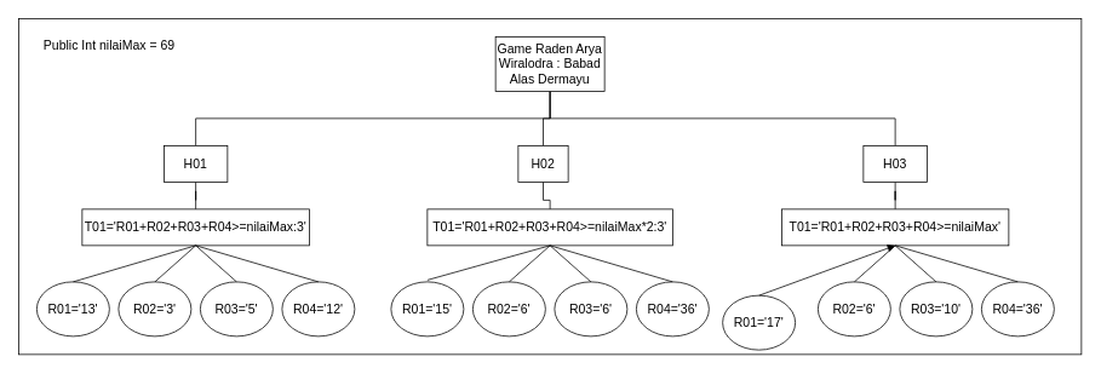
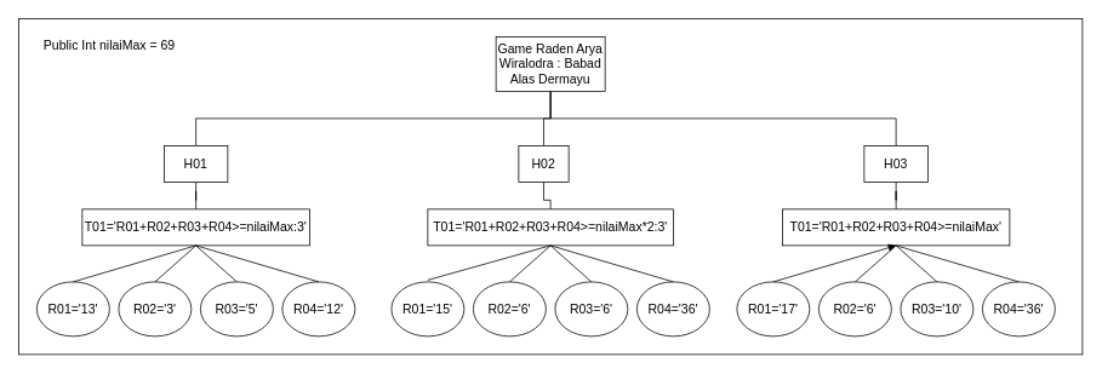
  <mxCell id="0" />
  <mxCell id="1" parent="0" />
  <mxCell id="2" value="" style="rounded=0;whiteSpace=wrap;html=1;fontSize=14;" vertex="1" parent="1"><mxGeometry y="20" width="1170" height="370" as="geometry" x="20" /></mxCell>
  <mxCell id="3" style="edgeStyle=orthogonalEdgeStyle;rounded=0;orthogonalLoop=1;jettySize=auto;html=1;entryX=0.5;entryY=0;entryDx=0;entryDy=0;fontSize=14;endArrow=none;endFill=0;" edge="1" parent="1" source="6" target="10"><mxGeometry relative="1" as="geometry" /></mxCell>
  <mxCell id="4" style="edgeStyle=orthogonalEdgeStyle;rounded=0;orthogonalLoop=1;jettySize=auto;html=1;entryX=0.5;entryY=0;entryDx=0;entryDy=0;fontSize=14;endArrow=none;endFill=0;" edge="1" parent="1" source="6" target="8"><mxGeometry relative="1" as="geometry"><Array as="points"><mxPoint x="605" y="130" /><mxPoint x="215" y="130" /></Array></mxGeometry></mxCell>
  <mxCell id="5" style="edgeStyle=orthogonalEdgeStyle;rounded=0;orthogonalLoop=1;jettySize=auto;html=1;entryX=0.5;entryY=0;entryDx=0;entryDy=0;fontSize=14;endArrow=none;endFill=0;" edge="1" parent="1" source="6" target="12"><mxGeometry relative="1" as="geometry"><Array as="points"><mxPoint x="605" y="130" /><mxPoint x="985" y="130" /></Array></mxGeometry></mxCell>
  <mxCell id="6" value="Game Raden Arya Wiralodra : Babad Alas Dermayu" style="rounded=0;whiteSpace=wrap;html=1;fontSize=14;" vertex="1" parent="1"><mxGeometry x="545" y="40" width="120" height="60" as="geometry" /></mxCell>
  <mxCell id="7" style="edgeStyle=orthogonalEdgeStyle;rounded=0;orthogonalLoop=1;jettySize=auto;html=1;entryX=0.5;entryY=0;entryDx=0;entryDy=0;fontSize=14;endArrow=none;endFill=0;" edge="1" parent="1" source="8" target="13"><mxGeometry relative="1" as="geometry" /></mxCell>
  <mxCell id="8" value="H01" style="rounded=0;whiteSpace=wrap;html=1;fontSize=14;" vertex="1" parent="1"><mxGeometry x="180" y="160" width="70" height="40" as="geometry" /></mxCell>
  <mxCell id="9" style="edgeStyle=orthogonalEdgeStyle;rounded=0;orthogonalLoop=1;jettySize=auto;html=1;entryX=0.5;entryY=0;entryDx=0;entryDy=0;fontSize=14;endArrow=none;endFill=0;" edge="1" parent="1" source="10" target="14"><mxGeometry relative="1" as="geometry" /></mxCell>
  <mxCell id="10" value="H02" style="rounded=0;whiteSpace=wrap;html=1;fontSize=14;" vertex="1" parent="1"><mxGeometry x="570" y="160" width="55" height="40" as="geometry" /></mxCell>
  <mxCell id="11" style="edgeStyle=orthogonalEdgeStyle;rounded=0;orthogonalLoop=1;jettySize=auto;html=1;entryX=0.5;entryY=0;entryDx=0;entryDy=0;fontSize=14;endArrow=none;endFill=0;" edge="1" parent="1" source="12" target="15"><mxGeometry relative="1" as="geometry" /></mxCell>
  <mxCell id="12" value="H03" style="rounded=0;whiteSpace=wrap;html=1;fontSize=14;" vertex="1" parent="1"><mxGeometry x="950" y="160" width="70" height="40" as="geometry" /></mxCell>
  <mxCell id="13" value="T01='R01+R02+R03+R04&amp;gt;=nilaiMax:3'" style="rounded=0;whiteSpace=wrap;html=1;fontSize=14;" vertex="1" parent="1"><mxGeometry x="90" y="230" width="250" height="40" as="geometry" /></mxCell>
  <mxCell id="14" value="T01='R01+R02+R03+R04&amp;gt;=nilaiMax*2:3'" style="rounded=0;whiteSpace=wrap;html=1;fontSize=14;" vertex="1" parent="1"><mxGeometry x="470" y="230" width="270" height="40" as="geometry" /></mxCell>
  <mxCell id="15" value="T01='R01+R02+R03+R04&amp;gt;=nilaiMax'" style="rounded=0;whiteSpace=wrap;html=1;fontSize=14;" vertex="1" parent="1"><mxGeometry x="860" y="230" width="250" height="40" as="geometry" /></mxCell>
  <mxCell id="16" value="R01='13'" style="ellipse;whiteSpace=wrap;html=1;fontSize=14;" vertex="1" parent="1"><mxGeometry x="40" y="310" width="80" height="60" as="geometry" /></mxCell>
  <mxCell id="17" value="R02='3'" style="ellipse;whiteSpace=wrap;html=1;fontSize=14;" vertex="1" parent="1"><mxGeometry x="130" y="310" width="80" height="60" as="geometry" /></mxCell>
  <mxCell id="18" value="R03='5'" style="ellipse;whiteSpace=wrap;html=1;fontSize=14;" vertex="1" parent="1"><mxGeometry x="220" y="310" width="80" height="60" as="geometry" /></mxCell>
  <mxCell id="19" value="R04='12'" style="ellipse;whiteSpace=wrap;html=1;fontSize=14;" vertex="1" parent="1"><mxGeometry x="310" y="310" width="80" height="60" as="geometry" /></mxCell>
  <mxCell id="20" value="R01='15'" style="ellipse;whiteSpace=wrap;html=1;fontSize=14;" vertex="1" parent="1"><mxGeometry x="430" y="310" width="80" height="60" as="geometry" /></mxCell>
  <mxCell id="21" value="R02='6'" style="ellipse;whiteSpace=wrap;html=1;fontSize=14;" vertex="1" parent="1"><mxGeometry x="520" y="310" width="80" height="60" as="geometry" /></mxCell>
  <mxCell id="22" value="R03='6'" style="ellipse;whiteSpace=wrap;html=1;fontSize=14;" vertex="1" parent="1"><mxGeometry x="610" y="310" width="80" height="60" as="geometry" /></mxCell>
  <mxCell id="23" value="R04='36'" style="ellipse;whiteSpace=wrap;html=1;fontSize=14;" vertex="1" parent="1"><mxGeometry x="700" y="310" width="80" height="60" as="geometry" /></mxCell>
- <mxCell id="24" value="R01='17'" style="ellipse;whiteSpace=wrap;html=1;fontSize=14;" vertex="1" parent="1"><mxGeometry x="795" y="325" width="80" height="60" as="geometry" /></mxCell>
+ <mxCell id="24" value="R01='17'" style="ellipse;whiteSpace=wrap;html=1;fontSize=14;" vertex="1" parent="1"><mxGeometry x="810" y="310" width="80" height="60" as="geometry" /></mxCell>
  <mxCell id="25" value="R02='6'" style="ellipse;whiteSpace=wrap;html=1;fontSize=14;" vertex="1" parent="1"><mxGeometry x="900" y="310" width="80" height="60" as="geometry" /></mxCell>
  <mxCell id="26" value="R03='10'" style="ellipse;whiteSpace=wrap;html=1;fontSize=14;" vertex="1" parent="1"><mxGeometry x="990" y="310" width="80" height="60" as="geometry" /></mxCell>
  <mxCell id="27" value="R04='36'" style="ellipse;whiteSpace=wrap;html=1;fontSize=14;" vertex="1" parent="1"><mxGeometry x="1080" y="310" width="80" height="60" as="geometry" /></mxCell>
  <mxCell id="28" value="" style="endArrow=none;html=1;fontSize=14;exitX=0.5;exitY=0;exitDx=0;exitDy=0;entryX=0.5;entryY=1;entryDx=0;entryDy=0;" edge="1" parent="1" source="16" target="13"><mxGeometry width="50" height="50" relative="1" as="geometry"><mxPoint x="140" y="490" as="sourcePoint" /><mxPoint x="190" y="440" as="targetPoint" /></mxGeometry></mxCell>
  <mxCell id="29" value="" style="endArrow=none;html=1;fontSize=14;exitX=0.5;exitY=0;exitDx=0;exitDy=0;entryX=0.5;entryY=1;entryDx=0;entryDy=0;" edge="1" parent="1" source="17"><mxGeometry width="50" height="50" relative="1" as="geometry"><mxPoint x="80" y="310" as="sourcePoint" /><mxPoint x="215" y="270" as="targetPoint" /></mxGeometry></mxCell>
  <mxCell id="30" value="" style="endArrow=none;html=1;fontSize=14;exitX=0.5;exitY=0;exitDx=0;exitDy=0;entryX=0.5;entryY=1;entryDx=0;entryDy=0;" edge="1" parent="1" source="18"><mxGeometry width="50" height="50" relative="1" as="geometry"><mxPoint x="170" y="310" as="sourcePoint" /><mxPoint x="215" y="270" as="targetPoint" /></mxGeometry></mxCell>
  <mxCell id="31" value="" style="endArrow=none;html=1;fontSize=14;exitX=0.5;exitY=0;exitDx=0;exitDy=0;entryX=0.5;entryY=1;entryDx=0;entryDy=0;" edge="1" parent="1" source="19"><mxGeometry width="50" height="50" relative="1" as="geometry"><mxPoint x="260" y="310" as="sourcePoint" /><mxPoint x="215" y="270" as="targetPoint" /></mxGeometry></mxCell>
  <mxCell id="32" value="" style="endArrow=none;html=1;fontSize=14;entryX=0.5;entryY=1;entryDx=0;entryDy=0;" edge="1" parent="1" target="14"><mxGeometry width="50" height="50" relative="1" as="geometry"><mxPoint x="470" y="308" as="sourcePoint" /><mxPoint x="215" y="270" as="targetPoint" /></mxGeometry></mxCell>
  <mxCell id="33" value="" style="endArrow=none;html=1;fontSize=14;entryX=0.5;entryY=1;entryDx=0;entryDy=0;exitX=0.5;exitY=0;exitDx=0;exitDy=0;" edge="1" parent="1" source="21"><mxGeometry width="50" height="50" relative="1" as="geometry"><mxPoint x="470" y="308" as="sourcePoint" /><mxPoint x="605" y="270" as="targetPoint" /></mxGeometry></mxCell>
  <mxCell id="34" value="" style="endArrow=none;html=1;fontSize=14;entryX=0.5;entryY=1;entryDx=0;entryDy=0;exitX=0.5;exitY=0;exitDx=0;exitDy=0;" edge="1" parent="1" source="22"><mxGeometry width="50" height="50" relative="1" as="geometry"><mxPoint x="560" y="310" as="sourcePoint" /><mxPoint x="605" y="270" as="targetPoint" /></mxGeometry></mxCell>
  <mxCell id="35" value="" style="endArrow=none;html=1;fontSize=14;entryX=0.5;entryY=1;entryDx=0;entryDy=0;exitX=0.5;exitY=0;exitDx=0;exitDy=0;" edge="1" parent="1" source="23"><mxGeometry width="50" height="50" relative="1" as="geometry"><mxPoint x="650" y="310" as="sourcePoint" /><mxPoint x="605" y="270" as="targetPoint" /></mxGeometry></mxCell>
  <mxCell id="36" value="" style="endArrow=block;html=1;fontSize=14;entryX=0.5;entryY=1;entryDx=0;entryDy=0;exitX=0.5;exitY=0;exitDx=0;exitDy=0;" edge="1" parent="1" source="24" target="15"><mxGeometry width="50" height="50" relative="1" as="geometry"><mxPoint x="740" y="310" as="sourcePoint" /><mxPoint x="605" y="270" as="targetPoint" /></mxGeometry></mxCell>
  <mxCell id="37" value="" style="endArrow=none;html=1;fontSize=14;entryX=0.5;entryY=1;entryDx=0;entryDy=0;exitX=0.5;exitY=0;exitDx=0;exitDy=0;" edge="1" parent="1" source="25"><mxGeometry width="50" height="50" relative="1" as="geometry"><mxPoint x="850" y="310" as="sourcePoint" /><mxPoint x="985" y="270" as="targetPoint" /></mxGeometry></mxCell>
  <mxCell id="38" value="" style="endArrow=none;html=1;fontSize=14;entryX=0.5;entryY=1;entryDx=0;entryDy=0;exitX=0.5;exitY=0;exitDx=0;exitDy=0;" edge="1" parent="1" source="26"><mxGeometry width="50" height="50" relative="1" as="geometry"><mxPoint x="940" y="310" as="sourcePoint" /><mxPoint x="985" y="270" as="targetPoint" /></mxGeometry></mxCell>
  <mxCell id="39" value="" style="endArrow=none;html=1;fontSize=14;entryX=0.5;entryY=1;entryDx=0;entryDy=0;exitX=0.5;exitY=0;exitDx=0;exitDy=0;" edge="1" parent="1" source="27"><mxGeometry width="50" height="50" relative="1" as="geometry"><mxPoint x="1030" y="310" as="sourcePoint" /><mxPoint x="985" y="270" as="targetPoint" /></mxGeometry></mxCell>
  <mxCell id="40" value="Public Int nilaiMax = 69" style="text;html=1;strokeColor=none;fillColor=none;align=center;verticalAlign=middle;whiteSpace=wrap;rounded=0;fontSize=14;" vertex="1" parent="1"><mxGeometry x="40" y="40" width="160" height="20" as="geometry" /></mxCell>
